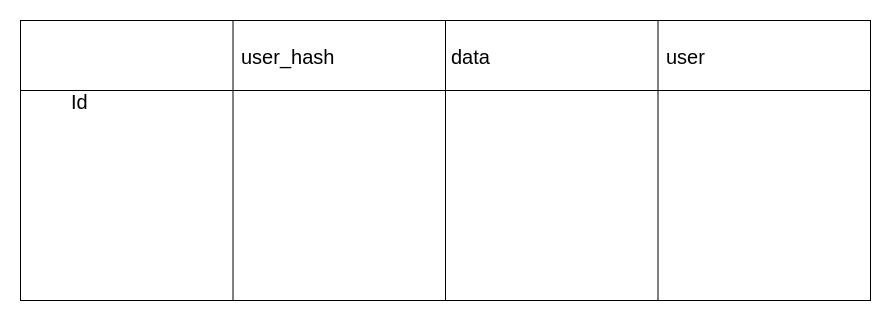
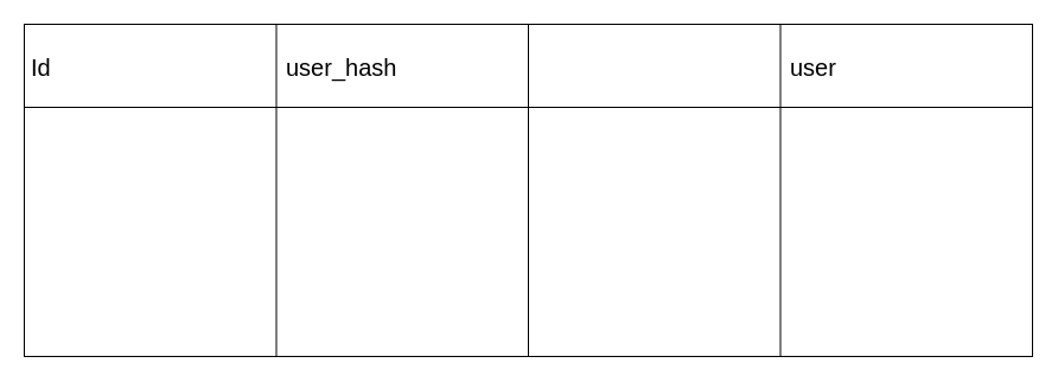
  <mxCell id="0" />
  <mxCell id="1" parent="0" />
  <mxCell id="2" value="" style="rounded=0;whiteSpace=wrap;html=1;" vertex="1" parent="1"><mxGeometry y="20" width="850" height="280" as="geometry" x="20" /></mxCell>
  <mxCell id="3" value="" style="endArrow=none;html=1;rounded=0;entryX=0.25;entryY=1;entryDx=0;entryDy=0;exitX=0.25;exitY=0;exitDx=0;exitDy=0;" edge="1" parent="1" source="2" target="2"><mxGeometry width="50" height="50" relative="1" as="geometry"><mxPoint x="420" y="490" as="sourcePoint" /><mxPoint x="470" y="440" as="targetPoint" /><Array as="points" /></mxGeometry></mxCell>
  <mxCell id="4" value="" style="endArrow=none;html=1;rounded=0;entryX=0.5;entryY=0;entryDx=0;entryDy=0;exitX=0.5;exitY=1;exitDx=0;exitDy=0;" edge="1" parent="1" source="2" target="2"><mxGeometry width="50" height="50" relative="1" as="geometry"><mxPoint x="420" y="490" as="sourcePoint" /><mxPoint x="470" y="440" as="targetPoint" /></mxGeometry></mxCell>
  <mxCell id="5" value="" style="endArrow=none;html=1;rounded=0;entryX=0.75;entryY=0;entryDx=0;entryDy=0;exitX=0.75;exitY=1;exitDx=0;exitDy=0;" edge="1" parent="1" source="2" target="2"><mxGeometry width="50" height="50" relative="1" as="geometry"><mxPoint x="420" y="490" as="sourcePoint" /><mxPoint x="470" y="440" as="targetPoint" /></mxGeometry></mxCell>
  <mxCell id="6" value="" style="endArrow=none;html=1;rounded=0;entryX=0;entryY=0.25;entryDx=0;entryDy=0;exitX=1;exitY=0.25;exitDx=0;exitDy=0;" edge="1" parent="1" source="2" target="2"><mxGeometry width="50" height="50" relative="1" as="geometry"><mxPoint x="420" y="490" as="sourcePoint" /><mxPoint x="470" y="440" as="targetPoint" /></mxGeometry></mxCell>
- <mxCell id="7" value="Id" style="text;strokeColor=none;fillColor=none;align=left;verticalAlign=middle;spacingLeft=4;spacingRight=4;overflow=hidden;points=[[0,0.5],[1,0.5]];portConstraint=eastwest;rotatable=0;fontSize=20;" vertex="1" parent="1"><mxGeometry x="65" y="85" width="210" height="30" as="geometry" /></mxCell>
+ <mxCell id="7" value="Id" style="text;strokeColor=none;fillColor=none;align=left;verticalAlign=middle;spacingLeft=4;spacingRight=4;overflow=hidden;points=[[0,0.5],[1,0.5]];portConstraint=eastwest;rotatable=0;fontSize=20;" vertex="1" parent="1"><mxGeometry y="40" width="210" height="30" as="geometry" x="20" /></mxCell>
  <mxCell id="8" value="user_hash" style="text;strokeColor=none;fillColor=none;align=left;verticalAlign=middle;spacingLeft=4;spacingRight=4;overflow=hidden;points=[[0,0.5],[1,0.5]];portConstraint=eastwest;rotatable=0;fontSize=20;" vertex="1" parent="1"><mxGeometry x="235" y="40" width="205" height="30" as="geometry" /></mxCell>
- <mxCell id="9" value="data" style="text;strokeColor=none;fillColor=none;align=left;verticalAlign=middle;spacingLeft=4;spacingRight=4;overflow=hidden;points=[[0,0.5],[1,0.5]];portConstraint=eastwest;rotatable=0;fontSize=20;" vertex="1" parent="1"><mxGeometry x="445" y="40" width="205" height="30" as="geometry" /></mxCell>
  <mxCell id="10" value="user" style="text;strokeColor=none;fillColor=none;align=left;verticalAlign=middle;spacingLeft=4;spacingRight=4;overflow=hidden;points=[[0,0.5],[1,0.5]];portConstraint=eastwest;rotatable=0;fontSize=20;" vertex="1" parent="1"><mxGeometry x="660" y="40" width="205" height="30" as="geometry" /></mxCell>
